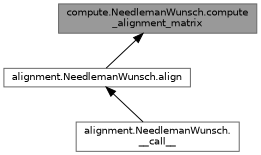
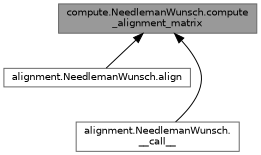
  digraph {
    rankdir=TB
    node [color=grey40 fillcolor=white fontname=Helvetica fontsize=10 shape=box style=filled]
    edge [color=black dir=back fontname=Helvetica fontsize=10 labelfontname=Helvetica labelfontsize=10 style=solid]
    n1 [color=gray40 fillcolor=grey60 fontcolor=black height=0.2 label="compute.NeedlemanWunsch.compute\l_alignment_matrix" width=0.4]
    n2 [height=0.2 label="alignment.NeedlemanWunsch.align" width=0.4]
    n3 [height=0.2 label="alignment.NeedlemanWunsch.\l__call__" width=0.4]
    n1 -> n2
-   n2 -> n3
+   n1 -> n3
  }
